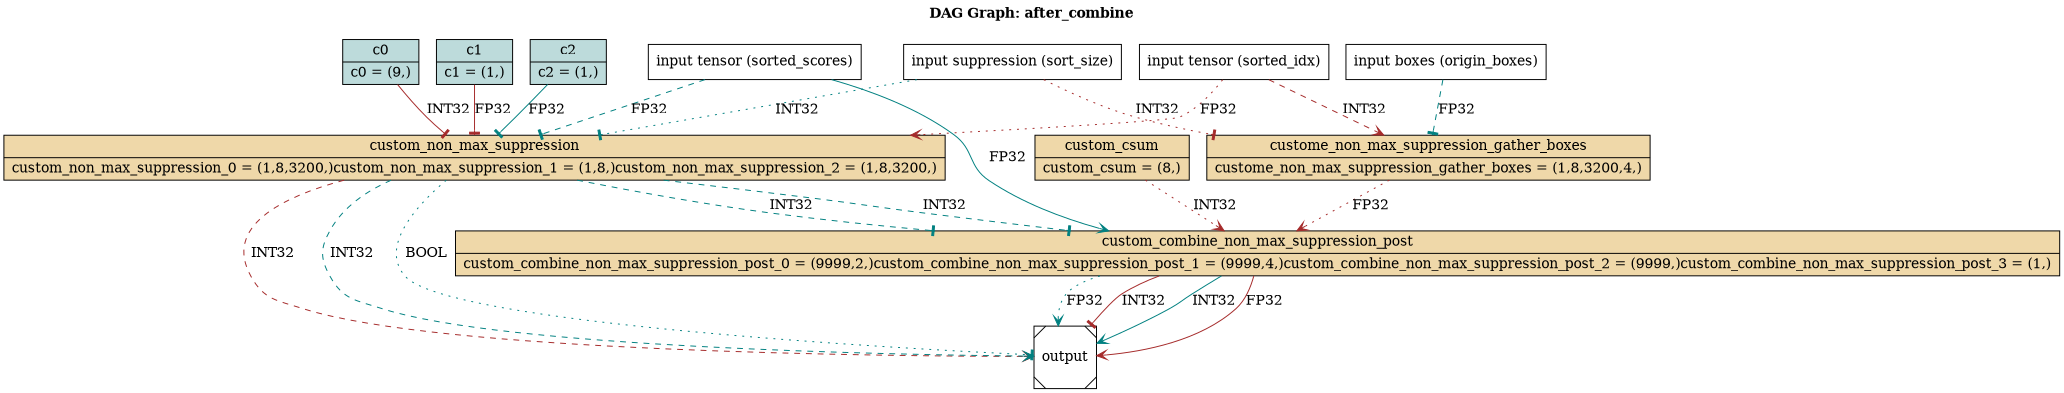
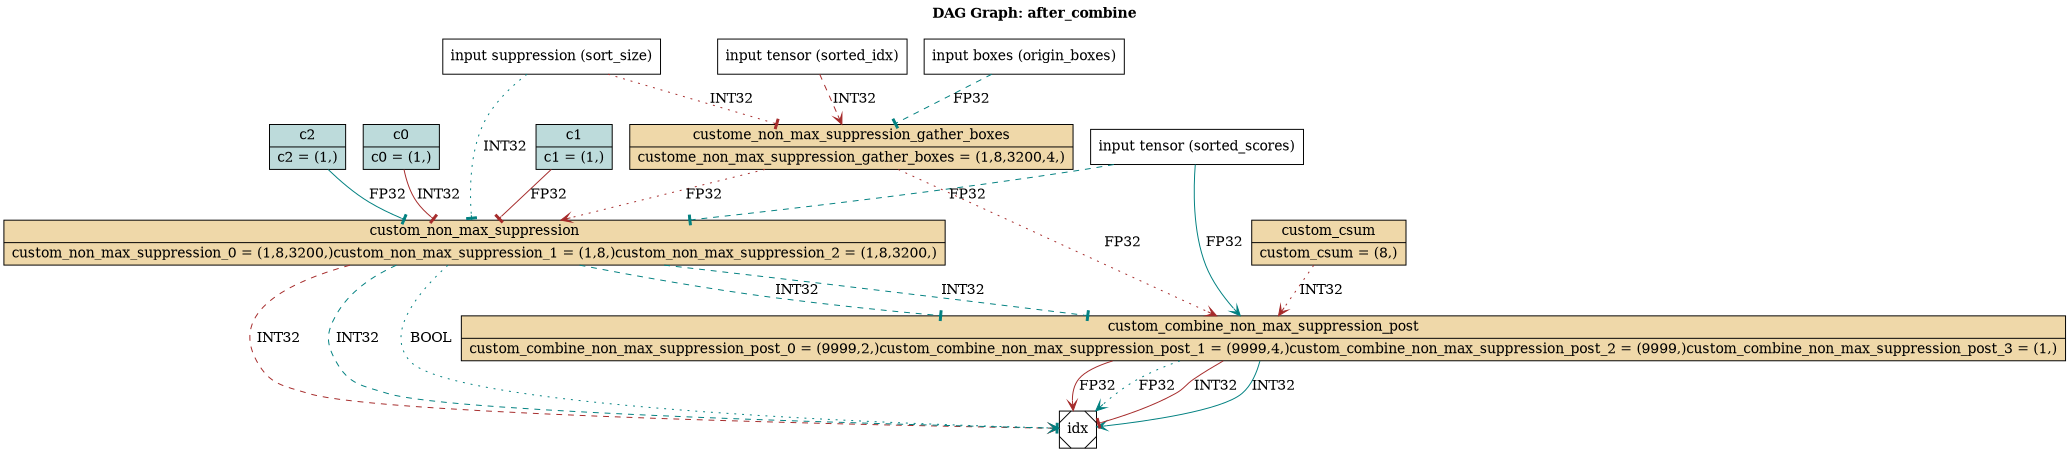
  digraph {
    label=<<b>DAG Graph: after_combine</b><br/><br/>>
    labelloc=t
    node [color="#000000" fillcolor="#efd8a9" fontcolor="#000000" shape=record style="solid,filled"]
    edge [arrowhead=tee color=teal style=solid]
-   n1 [fillcolor="#bddbdb" label="{c0|{c0 = (9,)}}"]
+   n1 [fillcolor="#bddbdb" label="{c0|{c0 = (1,)}}"]
    n2 [label="{custom_non_max_suppression|{custom_non_max_suppression_0 = (1,8,3200,)custom_non_max_suppression_1 = (1,8,)custom_non_max_suppression_2 = (1,8,3200,)}}"]
    n3 [label="{custom_combine_non_max_suppression_post|{custom_combine_non_max_suppression_post_0 = (9999,2,)custom_combine_non_max_suppression_post_1 = (9999,4,)custom_combine_non_max_suppression_post_2 = (9999,)custom_combine_non_max_suppression_post_3 = (1,)}}"]
-   n4 [label=output shape=Msquare color="" fillcolor="" fontcolor="" style=""]
+   n4 [label=idx shape=Msquare color="" fillcolor="" fontcolor="" style=""]
    n5 [fillcolor="#bddbdb" label="{c1|{c1 = (1,)}}"]
    n6 [fillcolor="#bddbdb" label="{c2|{c2 = (1,)}}"]
    n7 [fillcolor="#ffffff" label="input boxes (origin_boxes)" shape=box color="" fontcolor="" style=""]
    n8 [label="{custome_non_max_suppression_gather_boxes|{custome_non_max_suppression_gather_boxes = (1,8,3200,4,)}}"]
    n9 [fillcolor="#ffffff" label="input tensor (sorted_idx)" shape=box color="" fontcolor="" style=""]
    n10 [fillcolor="#ffffff" label="input suppression (sort_size)" shape=box color="" fontcolor="" style=""]
    n11 [fillcolor="#ffffff" label="input tensor (sorted_scores)" shape=box color="" fontcolor="" style=""]
    n12 [label="{custom_csum|{custom_csum = (8,)}}"]
    n1 -> n2 [color=brown label=INT32]
    n2 -> n3 [label=INT32 style=dashed]
    n2 -> n3 [label=INT32 style=dashed]
    n2 -> n4 [arrowhead=vee color=brown label=INT32 style=dashed]
    n2 -> n4 [arrowhead=vee label=INT32 style=dashed]
    n2 -> n4 [label=BOOL style=dotted]
    n3 -> n4 [arrowhead=vee label=INT32]
    n3 -> n4 [arrowhead=vee color=brown label=FP32]
    n3 -> n4 [arrowhead=vee label=FP32 style=dotted]
    n3 -> n4 [color=brown label=INT32]
    n5 -> n2 [color=brown label=FP32]
    n6 -> n2 [label=FP32]
    n7 -> n8 [label=FP32 style=dashed]
-   n9 -> n2 [arrowhead=vee color=brown label=FP32 style=dotted]
+   n8 -> n2 [arrowhead=vee color=brown label=FP32 style=dotted]
    n8 -> n3 [arrowhead=vee color=brown label=FP32 style=dotted]
    n9 -> n8 [arrowhead=vee color=brown label=INT32 style=dashed]
    n10 -> n2 [label=INT32 style=dotted]
    n10 -> n8 [color=brown label=INT32 style=dotted]
    n11 -> n2 [label=FP32 style=dashed]
    n11 -> n3 [arrowhead=vee label=FP32]
    n12 -> n3 [arrowhead=vee color=brown label=INT32 style=dotted]
  }
